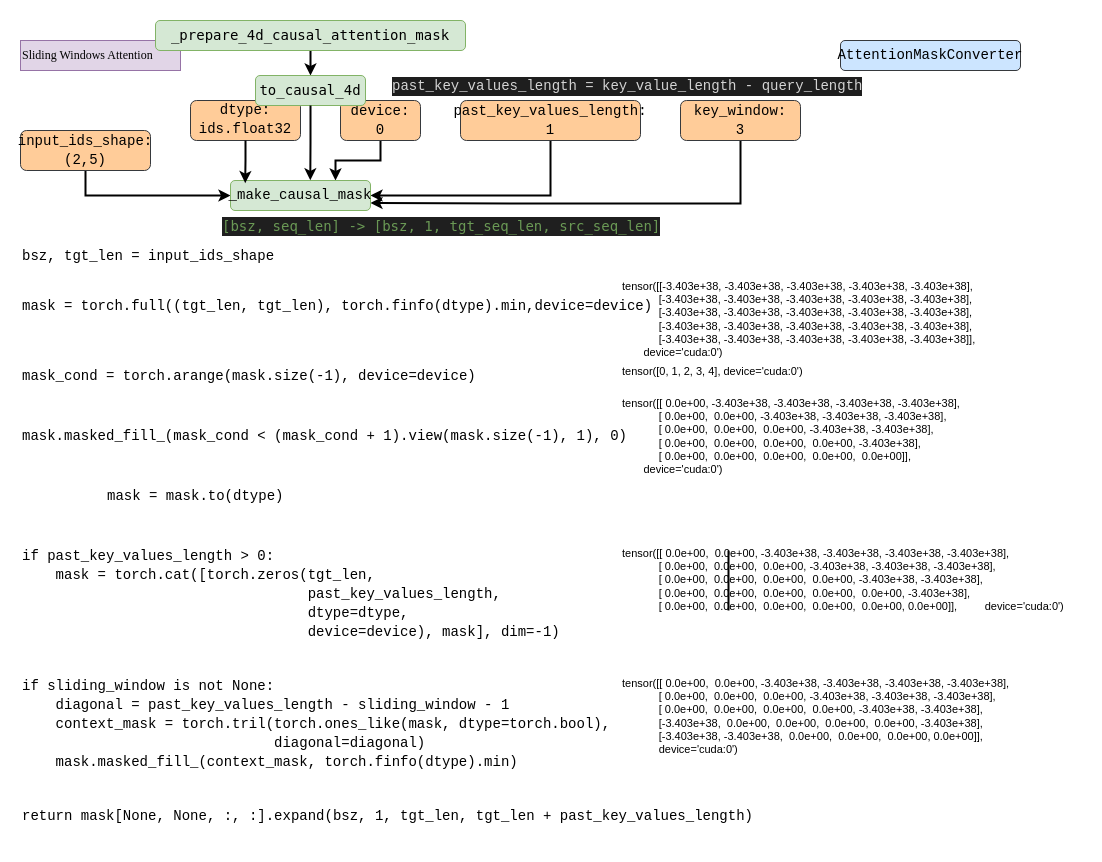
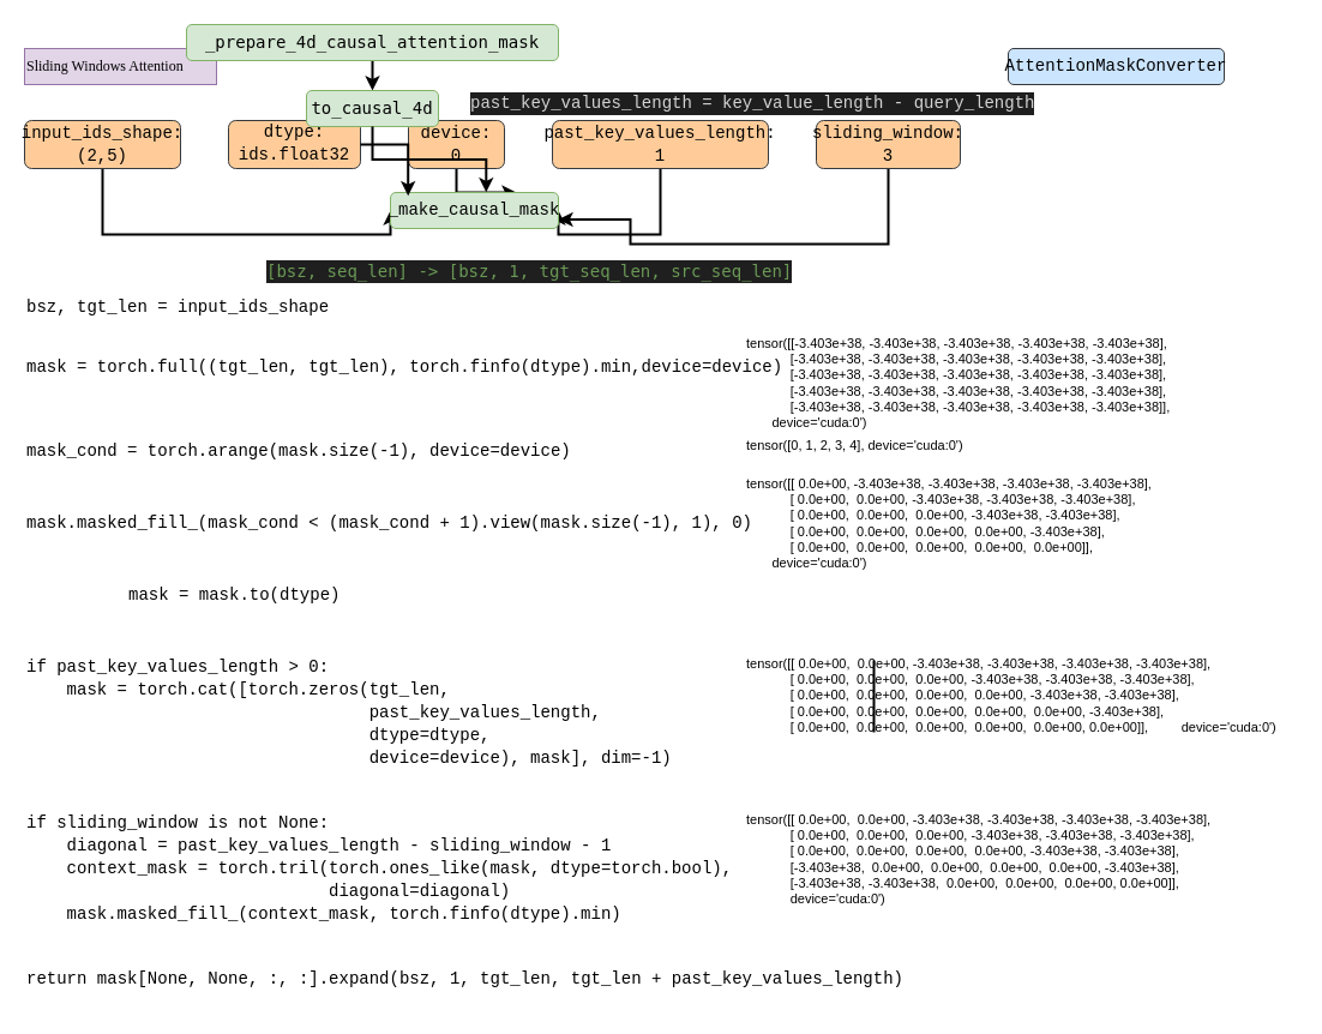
  <mxCell id="0" />
  <mxCell id="1" parent="0" />
  <mxCell id="2" value="tensor([[ 0.0e+00, -3.403e+38, -3.403e+38, -3.403e+38, -3.403e+38],&#10;            [ 0.0e+00,  0.0e+00, -3.403e+38, -3.403e+38, -3.403e+38],&#10;            [ 0.0e+00,  0.0e+00,  0.0e+00, -3.403e+38, -3.403e+38],&#10;            [ 0.0e+00,  0.0e+00,  0.0e+00,  0.0e+00, -3.403e+38],&#10;            [ 0.0e+00,  0.0e+00,  0.0e+00,  0.0e+00,  0.0e+00]],&#10;       device='cuda:0')" style="text;whiteSpace=wrap;fontFamily=Helvetica;fontSize=11;fontColor=default;labelBackgroundColor=default;" parent="1" vertex="1"><mxGeometry x="620" y="390" width="410" height="100" as="geometry" /></mxCell>
  <mxCell id="3" value="tensor([[-3.403e+38, -3.403e+38, -3.403e+38, -3.403e+38, -3.403e+38],&#10;            [-3.403e+38, -3.403e+38, -3.403e+38, -3.403e+38, -3.403e+38],&#10;            [-3.403e+38, -3.403e+38, -3.403e+38, -3.403e+38, -3.403e+38],&#10;            [-3.403e+38, -3.403e+38, -3.403e+38, -3.403e+38, -3.403e+38],&#10;            [-3.403e+38, -3.403e+38, -3.403e+38, -3.403e+38, -3.403e+38]],&#10;       device='cuda:0')" style="text;whiteSpace=wrap;fontFamily=Helvetica;fontSize=11;fontColor=default;labelBackgroundColor=default;" parent="1" vertex="1"><mxGeometry x="620" y="272.5" width="410" height="85" as="geometry" /></mxCell>
  <mxCell id="4" value="&lt;font face=&quot;Verdana&quot;&gt;Sliding Windows Attention&lt;/font&gt;" style="rounded=0;whiteSpace=wrap;html=1;align=left;fillColor=#e1d5e7;strokeColor=#9673a6;" parent="1" vertex="1"><mxGeometry x="20" y="40" width="160" height="30" as="geometry" /></mxCell>
  <mxCell id="5" style="edgeStyle=orthogonalEdgeStyle;rounded=0;orthogonalLoop=1;jettySize=auto;html=1;entryX=0;entryY=0.5;entryDx=0;entryDy=0;strokeColor=default;strokeWidth=2;align=center;verticalAlign=middle;fontFamily=Helvetica;fontSize=11;fontColor=default;labelBackgroundColor=default;endArrow=classic;" parent="1" source="6" target="14" edge="1"><mxGeometry relative="1" as="geometry"><Array as="points"><mxPoint x="85" y="195" /></Array></mxGeometry></mxCell>
- <mxCell id="6" value="&lt;div style=&quot;font-family: Consolas, &amp;quot;Courier New&amp;quot;, monospace; font-size: 14px; line-height: 19px; white-space: pre;&quot;&gt;input_ids_shape:&lt;/div&gt;&lt;div style=&quot;font-family: Consolas, &amp;quot;Courier New&amp;quot;, monospace; font-size: 14px; line-height: 19px; white-space: pre;&quot;&gt;(2,5)&lt;/div&gt;" style="rounded=1;whiteSpace=wrap;html=1;labelBackgroundColor=none;fillColor=#ffcc99;strokeColor=#36393d;" parent="1" vertex="1"><mxGeometry x="20" y="130" width="130" height="40" as="geometry" /></mxCell>
+ <mxCell id="6" value="&lt;div style=&quot;font-family: Consolas, &amp;quot;Courier New&amp;quot;, monospace; font-size: 14px; line-height: 19px; white-space: pre;&quot;&gt;input_ids_shape:&lt;/div&gt;&lt;div style=&quot;font-family: Consolas, &amp;quot;Courier New&amp;quot;, monospace; font-size: 14px; line-height: 19px; white-space: pre;&quot;&gt;(2,5)&lt;/div&gt;" style="rounded=1;whiteSpace=wrap;html=1;labelBackgroundColor=none;fillColor=#ffcc99;strokeColor=#36393d;" parent="1" vertex="1"><mxGeometry x="20" y="100" width="130" height="40" as="geometry" /></mxCell>
  <mxCell id="7" value="&lt;div style=&quot;line-height: 19px;&quot;&gt;&lt;div style=&quot;font-family: Consolas, &amp;quot;Courier New&amp;quot;, monospace; font-size: 14px; font-weight: normal; white-space: pre;&quot;&gt;&lt;span style=&quot;&quot;&gt;dtype:&lt;/span&gt;&lt;/div&gt;&lt;div style=&quot;&quot;&gt;&lt;font face=&quot;Consolas, Courier New, monospace&quot;&gt;&lt;span style=&quot;font-size: 14px; white-space: pre;&quot;&gt;ids.float32&lt;/span&gt;&lt;/font&gt;&lt;br&gt;&lt;/div&gt;&lt;/div&gt;" style="rounded=1;whiteSpace=wrap;html=1;labelBackgroundColor=none;fillColor=#ffcc99;strokeColor=#36393d;" parent="1" vertex="1"><mxGeometry x="190" y="100" width="110" height="40" as="geometry" /></mxCell>
  <mxCell id="8" style="edgeStyle=orthogonalEdgeStyle;rounded=0;orthogonalLoop=1;jettySize=auto;html=1;entryX=0.75;entryY=0;entryDx=0;entryDy=0;strokeColor=default;strokeWidth=2;align=center;verticalAlign=middle;fontFamily=Helvetica;fontSize=11;fontColor=default;labelBackgroundColor=default;endArrow=classic;" parent="1" source="9" target="14" edge="1"><mxGeometry relative="1" as="geometry" /></mxCell>
  <mxCell id="9" value="&lt;div style=&quot;font-family: Consolas, &amp;quot;Courier New&amp;quot;, monospace; font-size: 14px; line-height: 19px; white-space: pre;&quot;&gt;device:&lt;/div&gt;&lt;div style=&quot;font-family: Consolas, &amp;quot;Courier New&amp;quot;, monospace; font-size: 14px; line-height: 19px; white-space: pre;&quot;&gt;0&lt;/div&gt;" style="rounded=1;whiteSpace=wrap;html=1;labelBackgroundColor=none;fillColor=#ffcc99;strokeColor=#36393d;" parent="1" vertex="1"><mxGeometry x="340" y="100" width="80" height="40" as="geometry" /></mxCell>
  <mxCell id="10" style="edgeStyle=orthogonalEdgeStyle;rounded=0;orthogonalLoop=1;jettySize=auto;html=1;entryX=1;entryY=0.5;entryDx=0;entryDy=0;strokeColor=default;strokeWidth=2;align=center;verticalAlign=middle;fontFamily=Helvetica;fontSize=11;fontColor=default;labelBackgroundColor=default;endArrow=classic;" parent="1" source="11" target="14" edge="1"><mxGeometry relative="1" as="geometry"><Array as="points"><mxPoint x="550" y="195" /></Array></mxGeometry></mxCell>
  <mxCell id="11" value="&lt;div style=&quot;font-family: Consolas, &amp;quot;Courier New&amp;quot;, monospace; font-size: 14px; line-height: 19px; white-space: pre;&quot;&gt;past_key_values_length:&lt;/div&gt;&lt;div style=&quot;font-family: Consolas, &amp;quot;Courier New&amp;quot;, monospace; font-size: 14px; line-height: 19px; white-space: pre;&quot;&gt;1&lt;/div&gt;" style="rounded=1;whiteSpace=wrap;html=1;labelBackgroundColor=none;fillColor=#ffcc99;strokeColor=#36393d;" parent="1" vertex="1"><mxGeometry x="460" y="100" width="180" height="40" as="geometry" /></mxCell>
  <mxCell id="12" style="edgeStyle=orthogonalEdgeStyle;rounded=0;orthogonalLoop=1;jettySize=auto;html=1;entryX=1;entryY=0.75;entryDx=0;entryDy=0;strokeColor=default;strokeWidth=2;align=center;verticalAlign=middle;fontFamily=Helvetica;fontSize=11;fontColor=default;labelBackgroundColor=default;endArrow=classic;" parent="1" source="13" target="14" edge="1"><mxGeometry relative="1" as="geometry"><Array as="points"><mxPoint x="740" y="203" /><mxPoint x="525" y="203" /></Array></mxGeometry></mxCell>
- <mxCell id="13" value="&lt;div style=&quot;font-family: Consolas, &amp;quot;Courier New&amp;quot;, monospace; font-size: 14px; line-height: 19px; white-space: pre;&quot;&gt;key_window:&lt;/div&gt;&lt;div style=&quot;font-family: Consolas, &amp;quot;Courier New&amp;quot;, monospace; font-size: 14px; line-height: 19px; white-space: pre;&quot;&gt;3&lt;/div&gt;" style="rounded=1;whiteSpace=wrap;html=1;labelBackgroundColor=none;fillColor=#ffcc99;strokeColor=#36393d;" parent="1" vertex="1"><mxGeometry x="680" y="100" width="120" height="40" as="geometry" /></mxCell>
- <mxCell id="14" value="&lt;div style=&quot;font-family: Consolas, &amp;quot;Courier New&amp;quot;, monospace; font-size: 14px; line-height: 19px; white-space: pre;&quot;&gt;_make_causal_mask&lt;/div&gt;" style="rounded=1;whiteSpace=wrap;html=1;labelBackgroundColor=none;fillColor=#d5e8d4;strokeColor=#82b366;" parent="1" vertex="1"><mxGeometry x="230" y="180" width="140" height="30" as="geometry" /></mxCell>
+ <mxCell id="13" value="&lt;div style=&quot;font-family: Consolas, &amp;quot;Courier New&amp;quot;, monospace; font-size: 14px; line-height: 19px; white-space: pre;&quot;&gt;sliding_window:&lt;/div&gt;&lt;div style=&quot;font-family: Consolas, &amp;quot;Courier New&amp;quot;, monospace; font-size: 14px; line-height: 19px; white-space: pre;&quot;&gt;3&lt;/div&gt;" style="rounded=1;whiteSpace=wrap;html=1;labelBackgroundColor=none;fillColor=#ffcc99;strokeColor=#36393d;" parent="1" vertex="1"><mxGeometry x="680" y="100" width="120" height="40" as="geometry" /></mxCell>
+ <mxCell id="14" value="&lt;div style=&quot;font-family: Consolas, &amp;quot;Courier New&amp;quot;, monospace; font-size: 14px; line-height: 19px; white-space: pre;&quot;&gt;_make_causal_mask&lt;/div&gt;" style="rounded=1;whiteSpace=wrap;html=1;labelBackgroundColor=none;fillColor=#d5e8d4;strokeColor=#82b366;" parent="1" vertex="1"><mxGeometry x="325" y="160" width="140" height="30" as="geometry" /></mxCell>
  <mxCell id="15" value="&lt;div style=&quot;font-family: Consolas, &amp;quot;Courier New&amp;quot;, monospace; font-weight: normal; font-size: 14px; line-height: 19px; white-space: pre;&quot;&gt;&lt;div&gt;&lt;span style=&quot;&quot;&gt;bsz, tgt_len = input_ids_shape&lt;/span&gt;&lt;/div&gt;&lt;/div&gt;" style="text;whiteSpace=wrap;html=1;fontFamily=Helvetica;fontSize=11;labelBackgroundColor=default;" parent="1" vertex="1"><mxGeometry x="20" y="240" width="260" height="30" as="geometry" /></mxCell>
  <mxCell id="16" value="&lt;div style=&quot;font-family: Consolas, &amp;quot;Courier New&amp;quot;, monospace; font-weight: normal; font-size: 14px; line-height: 19px; white-space: pre;&quot;&gt;&lt;div&gt;&lt;span style=&quot;&quot;&gt;mask = torch.full((tgt_len, tgt_len), &lt;/span&gt;torch.finfo(dtype).min,device=device)&lt;/div&gt;&lt;/div&gt;" style="text;whiteSpace=wrap;html=1;fontFamily=Helvetica;fontSize=11;labelBackgroundColor=default;" parent="1" vertex="1"><mxGeometry x="20" y="290" width="580" height="50" as="geometry" /></mxCell>
  <mxCell id="17" value="&lt;div style=&quot;font-family: Consolas, &amp;quot;Courier New&amp;quot;, monospace; font-weight: normal; font-size: 14px; line-height: 19px; white-space: pre;&quot;&gt;&lt;div&gt;&lt;span style=&quot;&quot;&gt;mask_cond = torch.arange(mask.size(-&lt;/span&gt;&lt;span style=&quot;&quot;&gt;1&lt;/span&gt;&lt;span style=&quot;&quot;&gt;), device=device)&lt;/span&gt;&lt;/div&gt;&lt;/div&gt;" style="text;whiteSpace=wrap;html=1;fontFamily=Helvetica;fontSize=11;labelBackgroundColor=default;" parent="1" vertex="1"><mxGeometry x="20" y="360" width="450" height="40" as="geometry" /></mxCell>
  <mxCell id="18" value="tensor([0, 1, 2, 3, 4], device='cuda:0')" style="text;whiteSpace=wrap;fontFamily=Helvetica;fontSize=11;fontColor=default;labelBackgroundColor=default;" parent="1" vertex="1"><mxGeometry x="620" y="357.5" width="210" height="40" as="geometry" /></mxCell>
  <mxCell id="19" value="&lt;div style=&quot;font-family: Consolas, &amp;quot;Courier New&amp;quot;, monospace; font-weight: normal; font-size: 14px; line-height: 19px; white-space: pre;&quot;&gt;&lt;div&gt;&lt;span style=&quot;&quot;&gt;mask.masked_fill_(mask_cond &lt;/span&gt;&lt;span style=&quot;&quot;&gt;&amp;lt;&lt;/span&gt;&lt;span style=&quot;&quot;&gt; (mask_cond &lt;/span&gt;&lt;span style=&quot;&quot;&gt;+&lt;/span&gt;&lt;span style=&quot;&quot;&gt; &lt;/span&gt;&lt;span style=&quot;&quot;&gt;1&lt;/span&gt;&lt;span style=&quot;&quot;&gt;).view(mask.size(-&lt;/span&gt;&lt;span style=&quot;&quot;&gt;1&lt;/span&gt;&lt;span style=&quot;&quot;&gt;), &lt;/span&gt;&lt;span style=&quot;&quot;&gt;1&lt;/span&gt;&lt;span style=&quot;&quot;&gt;), &lt;/span&gt;&lt;span style=&quot;&quot;&gt;0&lt;/span&gt;&lt;span style=&quot;&quot;&gt;)&lt;/span&gt;&lt;/div&gt;&lt;/div&gt;" style="text;whiteSpace=wrap;html=1;fontFamily=Helvetica;fontSize=11;labelBackgroundColor=default;" parent="1" vertex="1"><mxGeometry x="20" y="420" width="560" height="40" as="geometry" /></mxCell>
  <mxCell id="20" value="&lt;div style=&quot;font-family: Consolas, &amp;quot;Courier New&amp;quot;, monospace; font-weight: normal; font-size: 14px; line-height: 19px; white-space: pre;&quot;&gt;&lt;div&gt;&lt;span style=&quot;&quot;&gt;mask = mask.to(dtype)&lt;/span&gt;&lt;/div&gt;&lt;/div&gt;" style="text;whiteSpace=wrap;html=1;fontFamily=Helvetica;fontSize=11;labelBackgroundColor=default;" parent="1" vertex="1"><mxGeometry x="105" y="480" width="200" height="40" as="geometry" /></mxCell>
  <mxCell id="21" value="&lt;div style=&quot;font-family: Consolas, &amp;quot;Courier New&amp;quot;, monospace; font-weight: normal; font-size: 14px; line-height: 19px; white-space: pre;&quot;&gt;&lt;div&gt;&lt;span style=&quot;&quot;&gt;if&lt;/span&gt;&lt;span style=&quot;&quot;&gt; past_key_values_length &amp;gt; &lt;/span&gt;&lt;span style=&quot;&quot;&gt;0&lt;/span&gt;&lt;span style=&quot;&quot;&gt;:&lt;/span&gt;&lt;/div&gt;&lt;div&gt;&lt;span style=&quot;&quot;&gt;&amp;nbsp; &amp;nbsp; mask = torch.cat([torch.zeros(tgt_len, &lt;/span&gt;&lt;/div&gt;&lt;div&gt;&lt;span style=&quot;&quot;&gt;&amp;nbsp; &amp;nbsp; &amp;nbsp; &amp;nbsp; &amp;nbsp; &amp;nbsp; &amp;nbsp; &amp;nbsp; &amp;nbsp; &amp;nbsp; &amp;nbsp; &amp;nbsp; &amp;nbsp; &amp;nbsp; &amp;nbsp; &amp;nbsp; &amp;nbsp; past_key_values_length, &lt;/span&gt;&lt;/div&gt;&lt;div&gt;&lt;span style=&quot;&quot;&gt;&amp;nbsp; &amp;nbsp; &amp;nbsp; &amp;nbsp; &amp;nbsp; &amp;nbsp; &amp;nbsp; &amp;nbsp; &amp;nbsp; &amp;nbsp; &amp;nbsp; &amp;nbsp; &amp;nbsp; &amp;nbsp; &amp;nbsp; &amp;nbsp; &amp;nbsp; dtype=dtype, &lt;/span&gt;&lt;/div&gt;&lt;div&gt;&lt;span style=&quot;&quot;&gt;&amp;nbsp; &amp;nbsp; &amp;nbsp; &amp;nbsp; &amp;nbsp; &amp;nbsp; &amp;nbsp; &amp;nbsp; &amp;nbsp; &amp;nbsp; &amp;nbsp; &amp;nbsp; &amp;nbsp; &amp;nbsp; &amp;nbsp; &amp;nbsp; &amp;nbsp; device=device), mask], dim=-&lt;/span&gt;&lt;span style=&quot;&quot;&gt;1&lt;/span&gt;&lt;span style=&quot;&quot;&gt;)&lt;/span&gt;&lt;/div&gt;&lt;/div&gt;" style="text;whiteSpace=wrap;html=1;fontFamily=Helvetica;fontSize=11;labelBackgroundColor=default;" parent="1" vertex="1"><mxGeometry x="20" y="540" width="530" height="110" as="geometry" /></mxCell>
  <mxCell id="22" value="&lt;div style=&quot;font-family: Consolas, &amp;quot;Courier New&amp;quot;, monospace; font-weight: normal; font-size: 14px; line-height: 19px; white-space: pre;&quot;&gt;&lt;div&gt;&lt;span style=&quot;&quot;&gt;if&lt;/span&gt;&lt;span style=&quot;&quot;&gt; sliding_window &lt;/span&gt;&lt;span style=&quot;&quot;&gt;is&lt;/span&gt;&lt;span style=&quot;&quot;&gt; &lt;/span&gt;&lt;span style=&quot;&quot;&gt;not&lt;/span&gt;&lt;span style=&quot;&quot;&gt; &lt;/span&gt;&lt;span style=&quot;&quot;&gt;None&lt;/span&gt;&lt;span style=&quot;&quot;&gt;:&lt;/span&gt;&lt;/div&gt;&lt;div&gt;&lt;span style=&quot;&quot;&gt;&amp;nbsp; &amp;nbsp; diagonal = past_key_values_length - sliding_window - &lt;/span&gt;&lt;span style=&quot;&quot;&gt;1&lt;/span&gt;&lt;/div&gt;&lt;div&gt;&lt;span style=&quot;&quot;&gt;&amp;nbsp; &amp;nbsp; context_mask = torch.tril(torch.ones_like(mask, dtype=torch.bool), &lt;/span&gt;&lt;/div&gt;&lt;div&gt;&lt;span style=&quot;&quot;&gt;&amp;nbsp; &amp;nbsp; &amp;nbsp; &amp;nbsp; &amp;nbsp; &amp;nbsp; &amp;nbsp; &amp;nbsp; &amp;nbsp; &amp;nbsp; &amp;nbsp; &amp;nbsp; &amp;nbsp; &amp;nbsp; &amp;nbsp; diagonal=diagonal)&lt;/span&gt;&lt;/div&gt;&lt;div&gt;&lt;span style=&quot;&quot;&gt;&amp;nbsp; &amp;nbsp; mask.masked_fill_(context_mask, torch.finfo(dtype).min)&lt;/span&gt;&lt;/div&gt;&lt;/div&gt;" style="text;whiteSpace=wrap;html=1;fontFamily=Helvetica;fontSize=11;labelBackgroundColor=default;" parent="1" vertex="1"><mxGeometry x="20" y="670" width="560" height="120" as="geometry" /></mxCell>
  <mxCell id="23" value="&lt;div style=&quot;font-family: Consolas, &amp;quot;Courier New&amp;quot;, monospace; font-weight: normal; font-size: 14px; line-height: 19px; white-space: pre;&quot;&gt;&lt;div&gt;&lt;span style=&quot;&quot;&gt;return&lt;/span&gt;&lt;span style=&quot;&quot;&gt; mask[&lt;/span&gt;&lt;span style=&quot;&quot;&gt;None&lt;/span&gt;&lt;span style=&quot;&quot;&gt;, &lt;/span&gt;&lt;span style=&quot;&quot;&gt;None&lt;/span&gt;&lt;span style=&quot;&quot;&gt;, :, :].expand(bsz, &lt;/span&gt;&lt;span style=&quot;&quot;&gt;1&lt;/span&gt;&lt;span style=&quot;&quot;&gt;, tgt_len, tgt_len + past_key_values_length)&lt;/span&gt;&lt;/div&gt;&lt;/div&gt;" style="text;whiteSpace=wrap;html=1;fontFamily=Helvetica;fontSize=11;labelBackgroundColor=default;" parent="1" vertex="1"><mxGeometry x="20" y="800" width="560" height="40" as="geometry" /></mxCell>
  <mxCell id="24" style="edgeStyle=orthogonalEdgeStyle;rounded=0;orthogonalLoop=1;jettySize=auto;html=1;entryX=0.105;entryY=0.089;entryDx=0;entryDy=0;entryPerimeter=0;strokeColor=default;strokeWidth=2;align=center;verticalAlign=middle;fontFamily=Helvetica;fontSize=11;fontColor=default;labelBackgroundColor=default;endArrow=classic;" parent="1" source="7" target="14" edge="1"><mxGeometry relative="1" as="geometry" /></mxCell>
  <mxCell id="25" value="tensor([[ 0.0e+00,  0.0e+00, -3.403e+38, -3.403e+38, -3.403e+38, -3.403e+38],&#10;            [ 0.0e+00,  0.0e+00,  0.0e+00, -3.403e+38, -3.403e+38, -3.403e+38],&#10;            [ 0.0e+00,  0.0e+00,  0.0e+00,  0.0e+00, -3.403e+38, -3.403e+38],&#10;            [ 0.0e+00,  0.0e+00,  0.0e+00,  0.0e+00,  0.0e+00, -3.403e+38],&#10;            [ 0.0e+00,  0.0e+00,  0.0e+00,  0.0e+00,  0.0e+00, 0.0e+00]],         device='cuda:0')" style="text;whiteSpace=wrap;fontFamily=Helvetica;fontSize=11;fontColor=default;labelBackgroundColor=default;" parent="1" vertex="1"><mxGeometry x="620" y="540" width="460" height="90" as="geometry" /></mxCell>
  <mxCell id="26" value="tensor([[ 0.0e+00,  0.0e+00, -3.403e+38, -3.403e+38, -3.403e+38, -3.403e+38],&#10;            [ 0.0e+00,  0.0e+00,  0.0e+00, -3.403e+38, -3.403e+38, -3.403e+38],&#10;            [ 0.0e+00,  0.0e+00,  0.0e+00,  0.0e+00, -3.403e+38, -3.403e+38],&#10;            [-3.403e+38,  0.0e+00,  0.0e+00,  0.0e+00,  0.0e+00, -3.403e+38],&#10;            [-3.403e+38, -3.403e+38,  0.0e+00,  0.0e+00,  0.0e+00, 0.0e+00]],             device='cuda:0')" style="text;whiteSpace=wrap;fontFamily=Helvetica;fontSize=11;fontColor=default;labelBackgroundColor=default;" parent="1" vertex="1"><mxGeometry x="620" y="670" width="460" height="90" as="geometry" /></mxCell>
  <mxCell id="27" value="&lt;div style=&quot;color: #d4d4d4;background-color: #1e1e1e;font-family: Consolas, 'Courier New', monospace;font-weight: normal;font-size: 14px;line-height: 19px;white-space: pre;&quot;&gt;&lt;div&gt;&lt;span style=&quot;color: #d4d4d4;&quot;&gt;past_key_values_length = key_value_length - query_length&lt;/span&gt;&lt;/div&gt;&lt;/div&gt;" style="text;whiteSpace=wrap;html=1;fontFamily=Helvetica;fontSize=11;fontColor=default;labelBackgroundColor=default;" parent="1" vertex="1"><mxGeometry x="390" y="70" width="460" height="40" as="geometry" /></mxCell>
  <mxCell id="28" value="&lt;div style=&quot;color: #d4d4d4;background-color: #1e1e1e;font-family: Consolas, 'Courier New', monospace;font-weight: normal;font-size: 14px;line-height: 19px;white-space: pre;&quot;&gt;&lt;br&gt;&lt;/div&gt;" style="text;whiteSpace=wrap;html=1;fontFamily=Helvetica;fontSize=11;fontColor=default;labelBackgroundColor=default;" parent="1" vertex="1"><mxGeometry x="780" y="20" width="200" height="40" as="geometry" /></mxCell>
  <mxCell id="29" value="&lt;span style=&quot;font-family: Consolas, &amp;quot;Courier New&amp;quot;, monospace; font-size: 14px; font-style: normal; font-variant-ligatures: normal; font-variant-caps: normal; font-weight: 400; letter-spacing: normal; orphans: 2; text-align: left; text-indent: 0px; text-transform: none; widows: 2; word-spacing: 0px; -webkit-text-stroke-width: 0px; white-space: pre; text-decoration-thickness: initial; text-decoration-style: initial; text-decoration-color: initial; float: none; display: inline !important;&quot;&gt;AttentionMaskConverter&lt;/span&gt;" style="rounded=1;whiteSpace=wrap;html=1;fontFamily=Helvetica;fontSize=11;labelBackgroundColor=none;fillColor=#cce5ff;strokeColor=#36393d;" parent="1" vertex="1"><mxGeometry x="840" y="40" width="180" height="30" as="geometry" /></mxCell>
  <mxCell id="30" value="&lt;div style=&quot;color: #cccccc;background-color: #1f1f1f;font-family: 'Droid Sans Mono', 'monospace', monospace;font-weight: normal;font-size: 14px;line-height: 19px;white-space: pre;&quot;&gt;&lt;div&gt;&lt;span style=&quot;color: #6a9955;&quot;&gt;[bsz, seq_len] -&amp;gt; [bsz, 1, tgt_seq_len, src_seq_len]&lt;/span&gt;&lt;/div&gt;&lt;/div&gt;" style="text;whiteSpace=wrap;html=1;" vertex="1" parent="1"><mxGeometry x="220" y="210" width="470" height="40" as="geometry" /></mxCell>
  <mxCell id="31" value="" style="line;strokeWidth=2;direction=south;html=1;" vertex="1" parent="1"><mxGeometry x="723" y="550" width="10" height="60" as="geometry" /></mxCell>
  <mxCell id="32" value="" style="edgeStyle=orthogonalEdgeStyle;rounded=0;orthogonalLoop=1;jettySize=auto;html=1;strokeWidth=2;" edge="1" parent="1" source="33" target="34"><mxGeometry relative="1" as="geometry" /></mxCell>
  <mxCell id="33" value="&lt;div style=&quot;font-family: Consolas, &amp;quot;Courier New&amp;quot;, monospace; font-size: 14px; line-height: 19px; white-space: pre;&quot;&gt;&lt;span style=&quot;font-family: &amp;quot;Droid Sans Mono&amp;quot;, &amp;quot;monospace&amp;quot;, monospace; text-align: left;&quot;&gt;_prepare_4d_causal_attention_mask&lt;/span&gt;&lt;br&gt;&lt;/div&gt;" style="rounded=1;whiteSpace=wrap;html=1;labelBackgroundColor=none;fillColor=#d5e8d4;strokeColor=#82b366;fontColor=default;" vertex="1" parent="1"><mxGeometry x="155" y="20" width="310" height="30" as="geometry" /></mxCell>
  <mxCell id="34" value="&lt;div style=&quot;font-family: Consolas, &amp;quot;Courier New&amp;quot;, monospace; font-size: 14px; line-height: 19px; white-space: pre;&quot;&gt;&lt;span style=&quot;font-family: &amp;quot;Droid Sans Mono&amp;quot;, &amp;quot;monospace&amp;quot;, monospace; text-align: left;&quot;&gt;to_causal_4d&lt;/span&gt;&lt;br&gt;&lt;/div&gt;" style="rounded=1;whiteSpace=wrap;html=1;labelBackgroundColor=none;fillColor=#d5e8d4;strokeColor=#82b366;fontColor=default;" vertex="1" parent="1"><mxGeometry x="255" y="75" width="110" height="30" as="geometry" /></mxCell>
  <mxCell id="35" style="edgeStyle=orthogonalEdgeStyle;rounded=0;orthogonalLoop=1;jettySize=auto;html=1;entryX=0.57;entryY=-0.007;entryDx=0;entryDy=0;entryPerimeter=0;strokeWidth=2;" edge="1" parent="1" source="34" target="14"><mxGeometry relative="1" as="geometry" /></mxCell>
